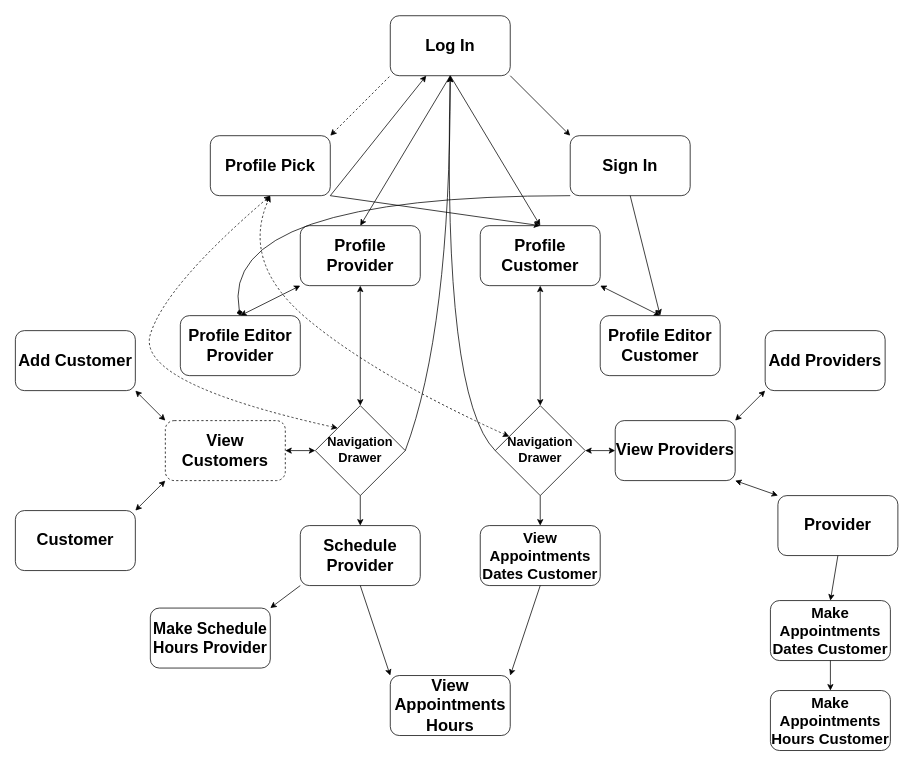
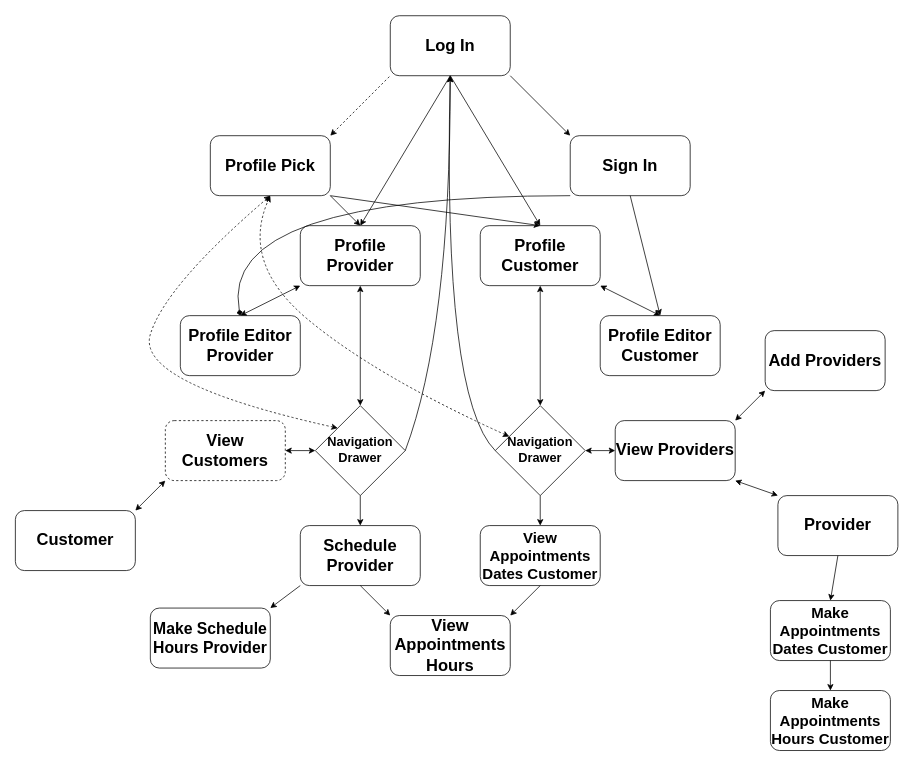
  <mxCell id="0" />
  <mxCell id="1" parent="0" />
  <mxCell id="2" value="&lt;font size=&quot;1&quot;&gt;&lt;b style=&quot;font-size: 22px&quot;&gt;Log In&lt;/b&gt;&lt;/font&gt;" style="rounded=1;whiteSpace=wrap;html=1;" vertex="1" parent="1"><mxGeometry x="520" y="20" width="160" height="80" as="geometry" /></mxCell>
  <mxCell id="3" value="" style="endArrow=classic;html=1;exitX=1;exitY=1;exitDx=0;exitDy=0;" edge="1" parent="1" source="2"><mxGeometry width="50" height="50" relative="1" as="geometry"><mxPoint x="580" y="110" as="sourcePoint" /><mxPoint x="760" y="180" as="targetPoint" /></mxGeometry></mxCell>
  <mxCell id="4" value="&lt;font size=&quot;1&quot;&gt;&lt;b style=&quot;font-size: 22px&quot;&gt;Sign In&lt;/b&gt;&lt;/font&gt;" style="rounded=1;whiteSpace=wrap;html=1;" vertex="1" parent="1"><mxGeometry x="760" y="180" width="160" height="80" as="geometry" /></mxCell>
  <mxCell id="5" value="" style="endArrow=none;dashed=1;html=1;entryX=0;entryY=1;entryDx=0;entryDy=0;startArrow=classic;startFill=1;" edge="1" parent="1" target="2"><mxGeometry width="50" height="50" relative="1" as="geometry"><mxPoint x="440" y="180" as="sourcePoint" /><mxPoint x="560" y="230" as="targetPoint" /></mxGeometry></mxCell>
  <mxCell id="6" value="&lt;font size=&quot;1&quot;&gt;&lt;b style=&quot;font-size: 22px&quot;&gt;Profile Pick&lt;/b&gt;&lt;/font&gt;" style="rounded=1;whiteSpace=wrap;html=1;" vertex="1" parent="1"><mxGeometry x="280" y="180" width="160" height="80" as="geometry" /></mxCell>
  <mxCell id="7" value="" style="endArrow=classic;html=1;entryX=0.5;entryY=0;entryDx=0;entryDy=0;exitX=1;exitY=1;exitDx=0;exitDy=0;startArrow=classic;startFill=1;" edge="1" parent="1" source="12" target="9"><mxGeometry width="50" height="50" relative="1" as="geometry"><mxPoint x="790" y="370" as="sourcePoint" /><mxPoint x="800" y="420" as="targetPoint" /></mxGeometry></mxCell>
  <mxCell id="8" value="" style="endArrow=classic;html=1;exitX=0;exitY=1;exitDx=0;exitDy=0;entryX=0.5;entryY=0;entryDx=0;entryDy=0;startArrow=classic;startFill=1;" edge="1" parent="1" source="11" target="10"><mxGeometry width="50" height="50" relative="1" as="geometry"><mxPoint x="1050" y="260" as="sourcePoint" /><mxPoint x="1090" y="340" as="targetPoint" /></mxGeometry></mxCell>
  <mxCell id="9" value="&lt;font size=&quot;1&quot;&gt;&lt;b style=&quot;font-size: 22px&quot;&gt;Profile Editor Customer&lt;/b&gt;&lt;/font&gt;" style="rounded=1;whiteSpace=wrap;html=1;" vertex="1" parent="1"><mxGeometry x="800" y="420" width="160" height="80" as="geometry" /></mxCell>
  <mxCell id="10" value="&lt;font size=&quot;1&quot;&gt;&lt;b style=&quot;font-size: 22px&quot;&gt;Profile Editor Provider&lt;/b&gt;&lt;/font&gt;" style="rounded=1;whiteSpace=wrap;html=1;" vertex="1" parent="1"><mxGeometry x="240" y="420" width="160" height="80" as="geometry" /></mxCell>
  <mxCell id="11" value="&lt;font size=&quot;1&quot;&gt;&lt;b style=&quot;font-size: 22px&quot;&gt;Profile Provider&lt;/b&gt;&lt;/font&gt;" style="rounded=1;whiteSpace=wrap;html=1;" vertex="1" parent="1"><mxGeometry x="400" y="300" width="160" height="80" as="geometry" /></mxCell>
  <mxCell id="12" value="&lt;font size=&quot;1&quot;&gt;&lt;b style=&quot;font-size: 22px&quot;&gt;Profile Customer&lt;/b&gt;&lt;/font&gt;" style="rounded=1;whiteSpace=wrap;html=1;" vertex="1" parent="1"><mxGeometry x="640" y="300" width="160" height="80" as="geometry" /></mxCell>
- <mxCell id="13" value="" style="endArrow=classic;html=1;exitX=1;exitY=1;exitDx=0;exitDy=0;" edge="1" parent="1" source="6" target="2"><mxGeometry width="50" height="50" relative="1" as="geometry"><mxPoint x="570" y="310" as="sourcePoint" /><mxPoint x="620" y="260" as="targetPoint" /></mxGeometry></mxCell>
+ <mxCell id="13" value="" style="endArrow=classic;html=1;exitX=1;exitY=1;exitDx=0;exitDy=0;entryX=0.5;entryY=0;entryDx=0;entryDy=0;" edge="1" parent="1" source="6" target="11"><mxGeometry width="50" height="50" relative="1" as="geometry"><mxPoint x="570" y="310" as="sourcePoint" /><mxPoint x="620" y="260" as="targetPoint" /></mxGeometry></mxCell>
  <mxCell id="14" value="" style="endArrow=classic;html=1;exitX=1;exitY=1;exitDx=0;exitDy=0;entryX=0.5;entryY=0;entryDx=0;entryDy=0;" edge="1" parent="1" source="6" target="12"><mxGeometry width="50" height="50" relative="1" as="geometry"><mxPoint x="570" y="310" as="sourcePoint" /><mxPoint x="620" y="260" as="targetPoint" /></mxGeometry></mxCell>
  <mxCell id="15" value="" style="endArrow=classic;html=1;exitX=0.5;exitY=1;exitDx=0;exitDy=0;" edge="1" parent="1" source="2"><mxGeometry width="50" height="50" relative="1" as="geometry"><mxPoint x="570" y="310" as="sourcePoint" /><mxPoint x="480" y="300" as="targetPoint" /></mxGeometry></mxCell>
  <mxCell id="16" value="" style="endArrow=classic;html=1;" edge="1" parent="1"><mxGeometry width="50" height="50" relative="1" as="geometry"><mxPoint x="600" y="100" as="sourcePoint" /><mxPoint x="720" y="300" as="targetPoint" /></mxGeometry></mxCell>
  <mxCell id="17" value="" style="endArrow=classic;html=1;exitX=0.5;exitY=1;exitDx=0;exitDy=0;entryX=0.5;entryY=0;entryDx=0;entryDy=0;" edge="1" parent="1" source="4" target="9"><mxGeometry width="50" height="50" relative="1" as="geometry"><mxPoint x="710" y="310" as="sourcePoint" /><mxPoint x="760" y="260" as="targetPoint" /></mxGeometry></mxCell>
  <mxCell id="18" value="" style="curved=1;endArrow=diamond;html=1;entryX=0.5;entryY=0;entryDx=0;entryDy=0;exitX=0;exitY=1;exitDx=0;exitDy=0;" edge="1" parent="1" source="4" target="10"><mxGeometry width="50" height="50" relative="1" as="geometry"><mxPoint x="800" y="280" as="sourcePoint" /><mxPoint x="760" y="260" as="targetPoint" /><Array as="points"><mxPoint x="290" y="260" /></Array></mxGeometry></mxCell>
  <mxCell id="19" value="&lt;font size=&quot;1&quot;&gt;&lt;b style=&quot;font-size: 17px&quot;&gt;Navigation Drawer&lt;/b&gt;&lt;/font&gt;" style="rhombus;whiteSpace=wrap;html=1;" vertex="1" parent="1"><mxGeometry x="420" y="540" width="120" height="120" as="geometry" /></mxCell>
  <mxCell id="20" value="" style="endArrow=classic;startArrow=classic;html=1;exitX=0.5;exitY=1;exitDx=0;exitDy=0;entryX=0.5;entryY=0;entryDx=0;entryDy=0;" edge="1" parent="1" source="11" target="19"><mxGeometry width="50" height="50" relative="1" as="geometry"><mxPoint x="710" y="440" as="sourcePoint" /><mxPoint x="760" y="390" as="targetPoint" /></mxGeometry></mxCell>
  <mxCell id="21" value="" style="curved=1;endArrow=classic;html=1;exitX=0;exitY=0;exitDx=0;exitDy=0;dashed=1;startArrow=classic;startFill=1;" edge="1" parent="1" source="19"><mxGeometry width="50" height="50" relative="1" as="geometry"><mxPoint x="710" y="440" as="sourcePoint" /><mxPoint x="360" y="260" as="targetPoint" /><Array as="points"><mxPoint x="180" y="510" /><mxPoint x="220" y="380" /></Array></mxGeometry></mxCell>
  <mxCell id="22" value="&lt;font size=&quot;1&quot;&gt;&lt;b style=&quot;font-size: 22px&quot;&gt;Schedule Provider&lt;/b&gt;&lt;/font&gt;" style="rounded=1;whiteSpace=wrap;html=1;" vertex="1" parent="1"><mxGeometry x="400" y="700" width="160" height="80" as="geometry" /></mxCell>
  <mxCell id="23" value="" style="endArrow=classic;html=1;exitX=0.5;exitY=1;exitDx=0;exitDy=0;entryX=0.5;entryY=0;entryDx=0;entryDy=0;endFill=1;" edge="1" parent="1" source="19" target="22"><mxGeometry width="50" height="50" relative="1" as="geometry"><mxPoint x="710" y="440" as="sourcePoint" /><mxPoint x="760" y="390" as="targetPoint" /></mxGeometry></mxCell>
  <mxCell id="24" value="&lt;font size=&quot;1&quot;&gt;&lt;b style=&quot;font-size: 21px&quot;&gt;Make Schedule Hours Provider&lt;/b&gt;&lt;/font&gt;" style="rounded=1;whiteSpace=wrap;html=1;" vertex="1" parent="1"><mxGeometry y="810" width="160" height="80" as="geometry" x="200" /></mxCell>
  <mxCell id="25" value="" style="endArrow=classic;html=1;exitX=0;exitY=1;exitDx=0;exitDy=0;entryX=1;entryY=0;entryDx=0;entryDy=0;" edge="1" parent="1" source="22" target="24"><mxGeometry width="50" height="50" relative="1" as="geometry"><mxPoint x="710" y="520" as="sourcePoint" /><mxPoint x="480" y="810" as="targetPoint" /></mxGeometry></mxCell>
- <mxCell id="26" value="&lt;font size=&quot;1&quot;&gt;&lt;b style=&quot;font-size: 22px&quot;&gt;View Appointments Hours&lt;/b&gt;&lt;/font&gt;" style="rounded=1;whiteSpace=wrap;html=1;" vertex="1" parent="1"><mxGeometry x="520" y="900" width="160" height="80" as="geometry" /></mxCell>
+ <mxCell id="26" value="&lt;font size=&quot;1&quot;&gt;&lt;b style=&quot;font-size: 22px&quot;&gt;View Appointments Hours&lt;/b&gt;&lt;/font&gt;" style="rounded=1;whiteSpace=wrap;html=1;" vertex="1" parent="1"><mxGeometry x="520" y="820" width="160" height="80" as="geometry" /></mxCell>
  <mxCell id="27" value="" style="endArrow=classic;html=1;exitX=0.5;exitY=1;exitDx=0;exitDy=0;entryX=0;entryY=0;entryDx=0;entryDy=0;" edge="1" parent="1" source="22" target="26"><mxGeometry width="50" height="50" relative="1" as="geometry"><mxPoint x="710" y="520" as="sourcePoint" /><mxPoint x="760" y="470" as="targetPoint" /></mxGeometry></mxCell>
  <mxCell id="28" value="&lt;font size=&quot;1&quot;&gt;&lt;b style=&quot;font-size: 22px&quot;&gt;View Customers&lt;/b&gt;&lt;/font&gt;" style="rounded=1;whiteSpace=wrap;html=1;dashed=1;" vertex="1" parent="1"><mxGeometry x="220" y="560" width="160" height="80" as="geometry" /></mxCell>
  <mxCell id="29" value="" style="endArrow=classic;html=1;exitX=0;exitY=0.5;exitDx=0;exitDy=0;entryX=1;entryY=0.5;entryDx=0;entryDy=0;startArrow=classic;startFill=1;" edge="1" parent="1" source="19" target="28"><mxGeometry width="50" height="50" relative="1" as="geometry"><mxPoint x="710" y="480" as="sourcePoint" /><mxPoint x="760" y="430" as="targetPoint" /></mxGeometry></mxCell>
- <mxCell id="30" value="&lt;font size=&quot;1&quot;&gt;&lt;b style=&quot;font-size: 22px&quot;&gt;Add Customer&lt;/b&gt;&lt;/font&gt;" style="rounded=1;whiteSpace=wrap;html=1;" vertex="1" parent="1"><mxGeometry x="20" y="440" width="160" height="80" as="geometry" /></mxCell>
- <mxCell id="31" value="" style="endArrow=classic;html=1;exitX=0;exitY=0;exitDx=0;exitDy=0;entryX=1;entryY=1;entryDx=0;entryDy=0;startArrow=classic;startFill=1;" edge="1" parent="1" source="28" target="30"><mxGeometry width="50" height="50" relative="1" as="geometry"><mxPoint x="710" y="480" as="sourcePoint" /><mxPoint x="760" y="430" as="targetPoint" /></mxGeometry></mxCell>
  <mxCell id="32" value="" style="curved=1;endArrow=classic;html=1;exitX=1;exitY=0.5;exitDx=0;exitDy=0;" edge="1" parent="1" source="19"><mxGeometry width="50" height="50" relative="1" as="geometry"><mxPoint x="710" y="480" as="sourcePoint" /><mxPoint x="600" y="100" as="targetPoint" /><Array as="points"><mxPoint x="600" y="440" /></Array></mxGeometry></mxCell>
  <mxCell id="33" value="&lt;font size=&quot;1&quot;&gt;&lt;b style=&quot;font-size: 17px&quot;&gt;Navigation Drawer&lt;/b&gt;&lt;/font&gt;" style="rhombus;whiteSpace=wrap;html=1;" vertex="1" parent="1"><mxGeometry x="660" y="540" width="120" height="120" as="geometry" /></mxCell>
  <mxCell id="34" value="&lt;b&gt;&lt;font style=&quot;font-size: 20px&quot;&gt;View Appointments Dates Customer&lt;/font&gt;&lt;/b&gt;" style="rounded=1;whiteSpace=wrap;html=1;" vertex="1" parent="1"><mxGeometry x="640" y="700" width="160" height="80" as="geometry" /></mxCell>
  <mxCell id="35" value="" style="endArrow=classic;html=1;exitX=0.5;exitY=1;exitDx=0;exitDy=0;entryX=0.5;entryY=0;entryDx=0;entryDy=0;endFill=1;" edge="1" parent="1" source="33" target="34"><mxGeometry width="50" height="50" relative="1" as="geometry"><mxPoint x="950" y="440" as="sourcePoint" /><mxPoint x="1000" y="390" as="targetPoint" /></mxGeometry></mxCell>
  <mxCell id="36" value="&lt;font size=&quot;1&quot;&gt;&lt;b style=&quot;font-size: 22px&quot;&gt;View Providers&lt;/b&gt;&lt;/font&gt;" style="rounded=1;whiteSpace=wrap;html=1;" vertex="1" parent="1"><mxGeometry x="820" y="560" width="160" height="80" as="geometry" /></mxCell>
  <mxCell id="37" value="&lt;font size=&quot;1&quot;&gt;&lt;b style=&quot;font-size: 22px&quot;&gt;Add Providers&lt;/b&gt;&lt;/font&gt;" style="rounded=1;whiteSpace=wrap;html=1;" vertex="1" parent="1"><mxGeometry x="1020" y="440" width="160" height="80" as="geometry" /></mxCell>
  <mxCell id="38" value="" style="endArrow=classic;startArrow=classic;html=1;exitX=1;exitY=0.5;exitDx=0;exitDy=0;entryX=0;entryY=0.5;entryDx=0;entryDy=0;" edge="1" parent="1" source="33" target="36"><mxGeometry width="50" height="50" relative="1" as="geometry"><mxPoint x="990" y="550" as="sourcePoint" /><mxPoint x="1040" y="500" as="targetPoint" /></mxGeometry></mxCell>
  <mxCell id="39" value="" style="endArrow=classic;startArrow=classic;html=1;exitX=1;exitY=0;exitDx=0;exitDy=0;entryX=0;entryY=1;entryDx=0;entryDy=0;" edge="1" parent="1" source="36" target="37"><mxGeometry width="50" height="50" relative="1" as="geometry"><mxPoint x="990" y="480" as="sourcePoint" /><mxPoint x="1050" y="380" as="targetPoint" /></mxGeometry></mxCell>
  <mxCell id="40" value="" style="endArrow=classic;startArrow=classic;html=1;exitX=0.5;exitY=0;exitDx=0;exitDy=0;entryX=0.5;entryY=1;entryDx=0;entryDy=0;" edge="1" parent="1" source="33" target="12"><mxGeometry width="50" height="50" relative="1" as="geometry"><mxPoint x="990" y="550" as="sourcePoint" /><mxPoint x="1040" y="500" as="targetPoint" /></mxGeometry></mxCell>
  <mxCell id="41" value="&lt;font size=&quot;1&quot;&gt;&lt;b style=&quot;font-size: 22px&quot;&gt;Customer&lt;/b&gt;&lt;/font&gt;" style="rounded=1;whiteSpace=wrap;html=1;" vertex="1" parent="1"><mxGeometry x="20" y="680" width="160" height="80" as="geometry" /></mxCell>
  <mxCell id="42" value="" style="endArrow=classic;startArrow=classic;html=1;exitX=0;exitY=1;exitDx=0;exitDy=0;entryX=1;entryY=0;entryDx=0;entryDy=0;" edge="1" parent="1" source="28" target="41"><mxGeometry width="50" height="50" relative="1" as="geometry"><mxPoint x="490" y="550" as="sourcePoint" /><mxPoint x="540" y="500" as="targetPoint" /></mxGeometry></mxCell>
  <mxCell id="43" value="&lt;font size=&quot;1&quot;&gt;&lt;b style=&quot;font-size: 22px&quot;&gt;Provider&lt;/b&gt;&lt;/font&gt;" style="rounded=1;whiteSpace=wrap;html=1;" vertex="1" parent="1"><mxGeometry x="1037" y="660" width="160" height="80" as="geometry" /></mxCell>
  <mxCell id="44" value="" style="endArrow=classic;startArrow=classic;html=1;entryX=1;entryY=1;entryDx=0;entryDy=0;exitX=0;exitY=0;exitDx=0;exitDy=0;" edge="1" parent="1" source="43" target="36"><mxGeometry width="50" height="50" relative="1" as="geometry"><mxPoint x="490" y="550" as="sourcePoint" /><mxPoint x="540" y="500" as="targetPoint" /></mxGeometry></mxCell>
  <mxCell id="45" value="" style="endArrow=classic;html=1;entryX=1;entryY=0;entryDx=0;entryDy=0;" edge="1" parent="1" target="26"><mxGeometry width="50" height="50" relative="1" as="geometry"><mxPoint x="720" y="780" as="sourcePoint" /><mxPoint x="540" y="490" as="targetPoint" /></mxGeometry></mxCell>
  <mxCell id="46" value="&lt;font size=&quot;1&quot;&gt;&lt;b style=&quot;font-size: 20px&quot;&gt;Make Appointments Dates Customer&lt;/b&gt;&lt;/font&gt;" style="rounded=1;whiteSpace=wrap;html=1;" vertex="1" parent="1"><mxGeometry x="1027" y="800" width="160" height="80" as="geometry" /></mxCell>
  <mxCell id="47" value="" style="endArrow=classic;html=1;exitX=0.5;exitY=1;exitDx=0;exitDy=0;entryX=0.5;entryY=0;entryDx=0;entryDy=0;" edge="1" parent="1" source="43" target="46"><mxGeometry width="50" height="50" relative="1" as="geometry"><mxPoint x="490" y="510" as="sourcePoint" /><mxPoint x="540" y="460" as="targetPoint" /></mxGeometry></mxCell>
  <mxCell id="48" value="&lt;font size=&quot;1&quot;&gt;&lt;b style=&quot;font-size: 20px&quot;&gt;Make Appointments Hours Customer&lt;/b&gt;&lt;/font&gt;" style="rounded=1;whiteSpace=wrap;html=1;" vertex="1" parent="1"><mxGeometry x="1027" y="920" width="160" height="80" as="geometry" /></mxCell>
  <mxCell id="49" value="" style="endArrow=classic;html=1;exitX=0.5;exitY=1;exitDx=0;exitDy=0;entryX=0.5;entryY=0;entryDx=0;entryDy=0;" edge="1" parent="1" target="48"><mxGeometry width="50" height="50" relative="1" as="geometry"><mxPoint x="1107" y="880" as="sourcePoint" /><mxPoint x="540" y="580" as="targetPoint" /></mxGeometry></mxCell>
  <mxCell id="50" value="" style="curved=1;endArrow=classic;html=1;entryX=0.5;entryY=1;entryDx=0;entryDy=0;exitX=0;exitY=0.5;exitDx=0;exitDy=0;" edge="1" parent="1" source="33" target="2"><mxGeometry width="50" height="50" relative="1" as="geometry"><mxPoint x="490" y="580" as="sourcePoint" /><mxPoint x="540" y="530" as="targetPoint" /><Array as="points"><mxPoint x="590" y="530" /></Array></mxGeometry></mxCell>
  <mxCell id="51" value="" style="curved=1;endArrow=classic;html=1;dashed=1;startArrow=classic;startFill=1;" edge="1" parent="1" source="33"><mxGeometry width="50" height="50" relative="1" as="geometry"><mxPoint x="490" y="580" as="sourcePoint" /><mxPoint x="360" y="260" as="targetPoint" /><Array as="points"><mxPoint x="500" y="500" /><mxPoint x="320" y="350" /></Array></mxGeometry></mxCell>
